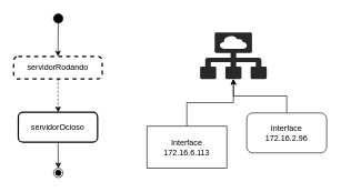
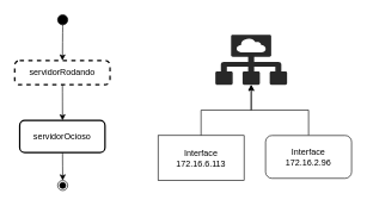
  <mxCell id="0" />
  <mxCell id="1" parent="0" />
  <mxCell id="2" value="" style="ellipse;fillColor=strokeColor;" parent="1" vertex="1"><mxGeometry x="80" y="20" width="14" height="14" as="geometry" /></mxCell>
  <mxCell id="3" value="servidorRodando" style="rounded=1;absoluteArcSize=1;arcSize=14;whiteSpace=wrap;strokeWidth=2;dashed=1;" parent="1" vertex="1"><mxGeometry x="20" y="84" width="133" height="34" as="geometry" /></mxCell>
  <mxCell id="4" value="servidorOcioso" style="rounded=1;absoluteArcSize=1;arcSize=14;whiteSpace=wrap;strokeWidth=2;" parent="1" vertex="1"><mxGeometry x="27" y="168" width="119" height="45" as="geometry" /></mxCell>
  <mxCell id="5" value="" style="ellipse;shape=endState;fillColor=strokeColor;" parent="1" vertex="1"><mxGeometry x="80" y="252" width="14" height="14" as="geometry" /></mxCell>
  <mxCell id="6" value="" style="curved=1;startArrow=none;;exitX=0.477;exitY=1;entryX=0.501;entryY=0;" parent="1" source="2" target="3" edge="1"><mxGeometry relative="1" as="geometry"><Array as="points" /></mxGeometry></mxCell>
- <mxCell id="7" value="" style="curved=1;startArrow=none;exitX=0.501;exitY=1;entryX=0.502;entryY=0;dashed=1;" parent="1" source="3" target="4" edge="1"><mxGeometry relative="1" as="geometry"><Array as="points" /></mxGeometry></mxCell>
+ <mxCell id="7" value="" style="curved=1;startArrow=none;;exitX=0.501;exitY=1;entryX=0.502;entryY=0;" parent="1" source="3" target="4" edge="1"><mxGeometry relative="1" as="geometry"><Array as="points" /></mxGeometry></mxCell>
  <mxCell id="8" value="" style="curved=1;startArrow=none;;exitX=0.502;exitY=1;entryX=0.477;entryY=0;" parent="1" source="4" target="5" edge="1"><mxGeometry relative="1" as="geometry"><Array as="points" /></mxGeometry></mxCell>
  <mxCell id="9" value="" style="verticalLabelPosition=bottom;sketch=0;html=1;fillColor=#282828;strokeColor=none;verticalAlign=top;pointerEvents=1;align=center;shape=mxgraph.cisco_safe.security_icons.virtual_deployment;" vertex="1" parent="1"><mxGeometry x="300" y="48" width="100" height="70" as="geometry" /></mxCell>
  <mxCell id="10" value="" style="edgeStyle=orthogonalEdgeStyle;rounded=0;orthogonalLoop=1;jettySize=auto;html=1;" edge="1" parent="1" source="11" target="9"><mxGeometry relative="1" as="geometry" /></mxCell>
- <mxCell id="11" value="&lt;div&gt;Interface &lt;br&gt;&lt;/div&gt;&lt;div&gt;172.16.2.96&lt;br&gt;&lt;/div&gt;" style="rounded=1;whiteSpace=wrap;html=1;" vertex="1" parent="1"><mxGeometry x="370" y="169" width="120" height="60" as="geometry" /></mxCell>
+ <mxCell id="11" value="&lt;div&gt;Interface &lt;br&gt;&lt;/div&gt;&lt;div&gt;172.16.2.96&lt;br&gt;&lt;/div&gt;" style="rounded=1;whiteSpace=wrap;html=1;" vertex="1" parent="1"><mxGeometry x="370" y="189" width="120" height="60" as="geometry" /></mxCell>
  <mxCell id="12" value="" style="edgeStyle=orthogonalEdgeStyle;rounded=0;orthogonalLoop=1;jettySize=auto;html=1;" edge="1" parent="1" source="13" target="9"><mxGeometry relative="1" as="geometry" /></mxCell>
  <mxCell id="13" value="&lt;div&gt;Interface &lt;br&gt;&lt;/div&gt;&lt;div&gt;172.16.6.113&lt;br&gt;&lt;/div&gt;" style="whiteSpace=wrap;html=1;rounded=0;" vertex="1" parent="1"><mxGeometry x="220" y="189" width="120" height="63" as="geometry" /></mxCell>
